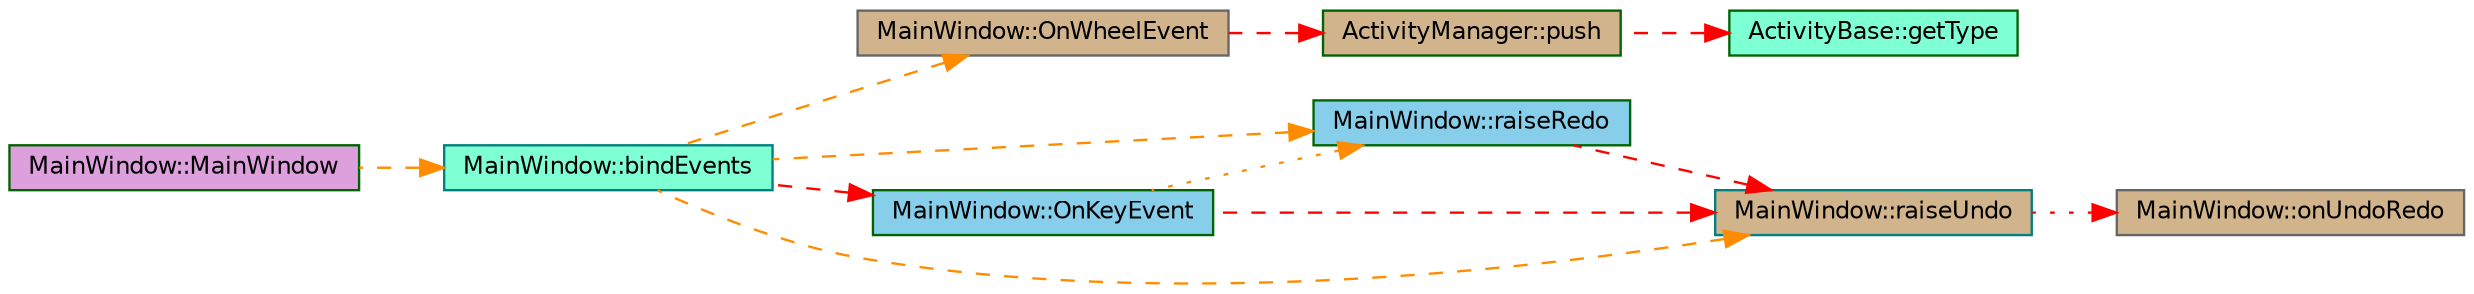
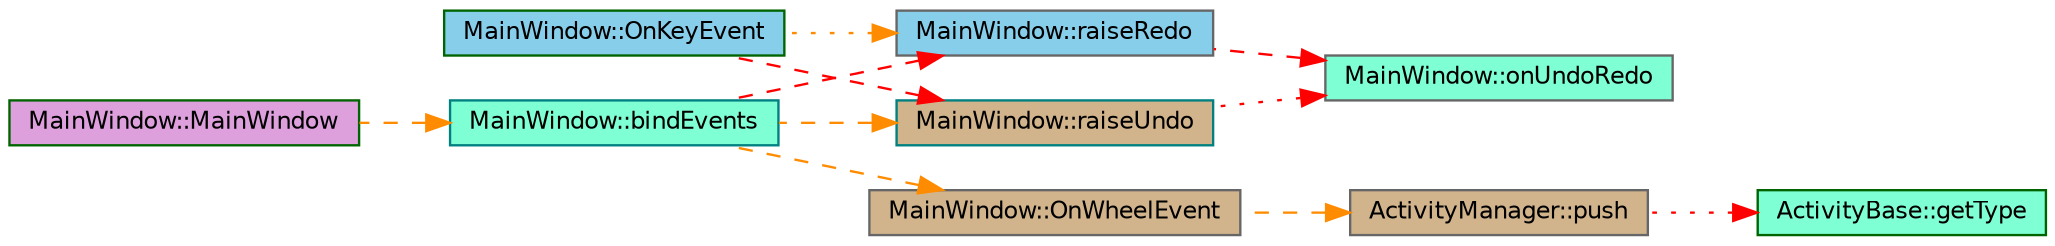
  digraph {
    rankdir=RL
    node [color=gray40 fillcolor=tan fontname=Helvetica fontsize=10 shape=record style=filled]
    edge [color=red dir=back fontname=Helvetica fontsize=10 labelfontname=Helvetica labelfontsize=10 style=dashed]
    n1 [color=darkgreen fillcolor=aquamarine fontcolor=black height=0.2 label="ActivityBase::getType" width=0.4]
-   n2 [color=darkgreen height=0.2 label="ActivityManager::push" width=0.4]
-   n3 [height=0.2 label="MainWindow::onUndoRedo" width=0.4]
-   n4 [color=darkgreen fillcolor=skyblue height=0.2 label="MainWindow::raiseRedo" width=0.4]
+   n2 [height=0.2 label="ActivityManager::push" width=0.4]
+   n3 [fillcolor=aquamarine height=0.2 label="MainWindow::onUndoRedo" width=0.4]
+   n4 [fillcolor=skyblue height=0.2 label="MainWindow::raiseRedo" width=0.4]
    n5 [color=teal height=0.2 label="MainWindow::raiseUndo" width=0.4]
    n6 [height=0.2 label="MainWindow::OnWheelEvent" width=0.4]
    n7 [color=teal fillcolor=aquamarine height=0.2 label="MainWindow::bindEvents" width=0.4]
    n8 [color=darkgreen fillcolor=skyblue height=0.2 label="MainWindow::OnKeyEvent" width=0.4]
    n9 [color=darkgreen fillcolor=plum height=0.2 label="MainWindow::MainWindow" width=0.4]
-   n1 -> n2
-   n2 -> n6
-   n5 -> n4
+   n1 -> n2 [style=dotted]
+   n2 -> n6 [color=darkorange]
+   n3 -> n4
    n3 -> n5 [style=dotted]
-   n4 -> n7 [color=darkorange]
+   n4 -> n7
    n4 -> n8 [color=darkorange style=dotted]
    n5 -> n7 [color=darkorange]
    n5 -> n8
    n6 -> n7 [color=darkorange]
    n7 -> n9 [color=darkorange]
-   n8 -> n7
  }
